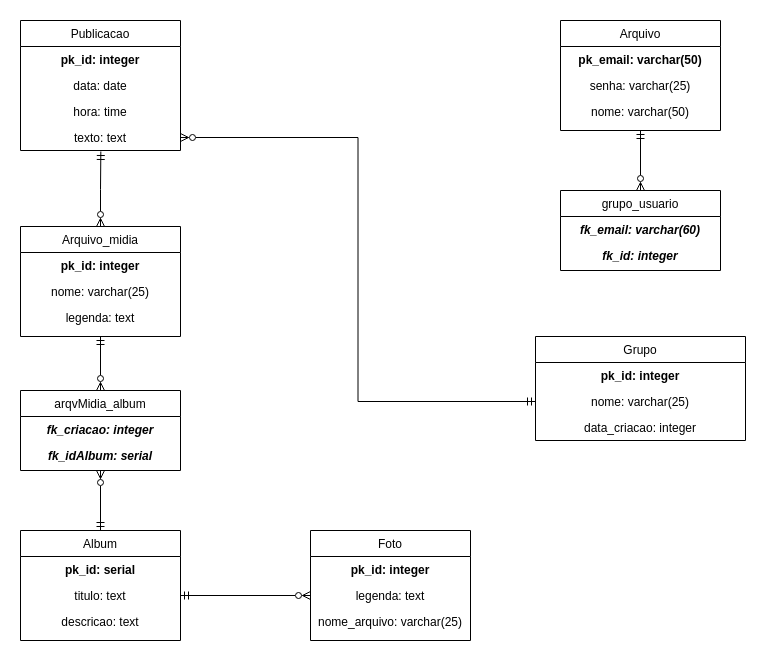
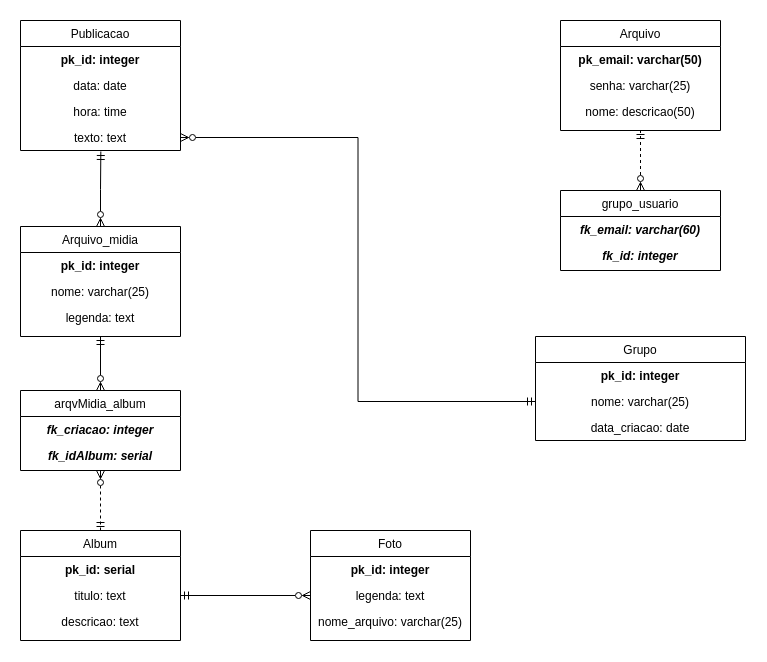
  <mxCell id="0" />
  <mxCell id="1" parent="0" />
- <mxCell id="2" style="edgeStyle=orthogonalEdgeStyle;rounded=0;orthogonalLoop=1;jettySize=auto;html=1;exitX=0.5;exitY=0;exitDx=0;exitDy=0;entryX=0.5;entryY=1;entryDx=0;entryDy=0;startArrow=ERzeroToMany;startFill=0;endArrow=ERmandOne;endFill=0;" parent="1" source="30" target="3" edge="1"><mxGeometry relative="1" as="geometry" /></mxCell>
+ <mxCell id="2" style="edgeStyle=orthogonalEdgeStyle;rounded=0;orthogonalLoop=1;jettySize=auto;html=1;exitX=0.5;exitY=0;exitDx=0;exitDy=0;entryX=0.5;entryY=1;entryDx=0;entryDy=0;startArrow=ERzeroToMany;startFill=0;endArrow=ERmandOne;endFill=0;dashed=1;" parent="1" source="30" target="3" edge="1"><mxGeometry relative="1" as="geometry" /></mxCell>
  <mxCell id="3" value="Arquivo" style="swimlane;fontStyle=0;align=center;verticalAlign=top;childLayout=stackLayout;horizontal=1;startSize=26;horizontalStack=0;resizeParent=1;resizeLast=0;collapsible=1;marginBottom=0;rounded=0;shadow=0;strokeWidth=1;" parent="1" vertex="1"><mxGeometry x="560" y="20" width="160" height="110" as="geometry"><mxRectangle x="230" y="140" width="160" height="26" as="alternateBounds" /></mxGeometry></mxCell>
  <mxCell id="4" value="pk_email: varchar(50)" style="text;align=center;verticalAlign=top;spacingLeft=4;spacingRight=4;overflow=hidden;rotatable=0;points=[[0,0.5],[1,0.5]];portConstraint=eastwest;rounded=0;shadow=0;html=0;fontStyle=1" parent="3" vertex="1"><mxGeometry y="26" width="160" height="26" as="geometry" /></mxCell>
  <mxCell id="5" value="senha: varchar(25)" style="text;align=center;verticalAlign=top;spacingLeft=4;spacingRight=4;overflow=hidden;rotatable=0;points=[[0,0.5],[1,0.5]];portConstraint=eastwest;rounded=0;shadow=0;html=0;" parent="3" vertex="1"><mxGeometry y="52" width="160" height="26" as="geometry" /></mxCell>
- <mxCell id="6" value="nome: varchar(50)" style="text;align=center;verticalAlign=top;spacingLeft=4;spacingRight=4;overflow=hidden;rotatable=0;points=[[0,0.5],[1,0.5]];portConstraint=eastwest;" parent="3" vertex="1"><mxGeometry y="78" width="160" height="26" as="geometry" /></mxCell>
+ <mxCell id="6" value="nome: descricao(50)" style="text;align=center;verticalAlign=top;spacingLeft=4;spacingRight=4;overflow=hidden;rotatable=0;points=[[0,0.5],[1,0.5]];portConstraint=eastwest;" parent="3" vertex="1"><mxGeometry y="78" width="160" height="26" as="geometry" /></mxCell>
  <mxCell id="7" value="Album" style="swimlane;fontStyle=0;align=center;verticalAlign=top;childLayout=stackLayout;horizontal=1;startSize=26;horizontalStack=0;resizeParent=1;resizeLast=0;collapsible=1;marginBottom=0;rounded=0;shadow=0;strokeWidth=1;" parent="1" vertex="1"><mxGeometry x="20" y="530" width="160" height="110" as="geometry"><mxRectangle x="550" y="140" width="160" height="26" as="alternateBounds" /></mxGeometry></mxCell>
  <mxCell id="8" value="pk_id: serial" style="text;align=center;verticalAlign=top;spacingLeft=4;spacingRight=4;overflow=hidden;rotatable=0;points=[[0,0.5],[1,0.5]];portConstraint=eastwest;fontStyle=1" parent="7" vertex="1"><mxGeometry y="26" width="160" height="26" as="geometry" /></mxCell>
  <mxCell id="9" value="titulo: text" style="text;align=center;verticalAlign=top;spacingLeft=4;spacingRight=4;overflow=hidden;rotatable=0;points=[[0,0.5],[1,0.5]];portConstraint=eastwest;" parent="7" vertex="1"><mxGeometry y="52" width="160" height="26" as="geometry" /></mxCell>
  <mxCell id="10" value="descricao: text" style="text;align=center;verticalAlign=top;spacingLeft=4;spacingRight=4;overflow=hidden;rotatable=0;points=[[0,0.5],[1,0.5]];portConstraint=eastwest;rounded=0;shadow=0;html=0;" parent="7" vertex="1"><mxGeometry y="78" width="160" height="26" as="geometry" /></mxCell>
  <mxCell id="11" value="Foto" style="swimlane;fontStyle=0;align=center;verticalAlign=top;childLayout=stackLayout;horizontal=1;startSize=26;horizontalStack=0;resizeParent=1;resizeLast=0;collapsible=1;marginBottom=0;rounded=0;shadow=0;strokeWidth=1;" parent="1" vertex="1"><mxGeometry x="310" y="530" width="160" height="110" as="geometry"><mxRectangle x="550" y="140" width="160" height="26" as="alternateBounds" /></mxGeometry></mxCell>
  <mxCell id="12" value="pk_id: integer" style="text;align=center;verticalAlign=top;spacingLeft=4;spacingRight=4;overflow=hidden;rotatable=0;points=[[0,0.5],[1,0.5]];portConstraint=eastwest;fontStyle=1" parent="11" vertex="1"><mxGeometry y="26" width="160" height="26" as="geometry" /></mxCell>
  <mxCell id="13" value="legenda: text" style="text;align=center;verticalAlign=top;spacingLeft=4;spacingRight=4;overflow=hidden;rotatable=0;points=[[0,0.5],[1,0.5]];portConstraint=eastwest;" parent="11" vertex="1"><mxGeometry y="52" width="160" height="26" as="geometry" /></mxCell>
  <mxCell id="14" value="nome_arquivo: varchar(25)" style="text;align=center;verticalAlign=top;spacingLeft=4;spacingRight=4;overflow=hidden;rotatable=0;points=[[0,0.5],[1,0.5]];portConstraint=eastwest;rounded=0;shadow=0;html=0;" parent="11" vertex="1"><mxGeometry y="78" width="160" height="26" as="geometry" /></mxCell>
  <mxCell id="15" value="Publicacao" style="swimlane;fontStyle=0;align=center;verticalAlign=top;childLayout=stackLayout;horizontal=1;startSize=26;horizontalStack=0;resizeParent=1;resizeLast=0;collapsible=1;marginBottom=0;rounded=0;shadow=0;strokeWidth=1;" parent="1" vertex="1"><mxGeometry x="20" y="20" width="160" height="130" as="geometry"><mxRectangle x="550" y="140" width="160" height="26" as="alternateBounds" /></mxGeometry></mxCell>
  <mxCell id="16" value="pk_id: integer" style="text;align=center;verticalAlign=top;spacingLeft=4;spacingRight=4;overflow=hidden;rotatable=0;points=[[0,0.5],[1,0.5]];portConstraint=eastwest;fontStyle=1" parent="15" vertex="1"><mxGeometry y="26" width="160" height="26" as="geometry" /></mxCell>
  <mxCell id="17" value="data: date" style="text;align=center;verticalAlign=top;spacingLeft=4;spacingRight=4;overflow=hidden;rotatable=0;points=[[0,0.5],[1,0.5]];portConstraint=eastwest;" parent="15" vertex="1"><mxGeometry y="52" width="160" height="26" as="geometry" /></mxCell>
  <mxCell id="18" value="hora: time" style="text;align=center;verticalAlign=top;spacingLeft=4;spacingRight=4;overflow=hidden;rotatable=0;points=[[0,0.5],[1,0.5]];portConstraint=eastwest;rounded=0;shadow=0;html=0;" parent="15" vertex="1"><mxGeometry y="78" width="160" height="26" as="geometry" /></mxCell>
  <mxCell id="19" value="texto: text" style="text;align=center;verticalAlign=top;spacingLeft=4;spacingRight=4;overflow=hidden;rotatable=0;points=[[0,0.5],[1,0.5]];portConstraint=eastwest;rounded=0;shadow=0;html=0;" parent="15" vertex="1"><mxGeometry y="104" width="160" height="26" as="geometry" /></mxCell>
  <mxCell id="20" style="edgeStyle=orthogonalEdgeStyle;rounded=0;orthogonalLoop=1;jettySize=auto;html=1;exitX=0.5;exitY=0;exitDx=0;exitDy=0;startArrow=ERzeroToMany;startFill=0;endArrow=ERmandOne;endFill=0;" parent="1" source="21" edge="1"><mxGeometry relative="1" as="geometry"><mxPoint x="100.333" y="151" as="targetPoint" /><mxPoint x="100" y="217" as="sourcePoint" /></mxGeometry></mxCell>
  <mxCell id="21" value="Arquivo_midia" style="swimlane;fontStyle=0;align=center;verticalAlign=top;childLayout=stackLayout;horizontal=1;startSize=26;horizontalStack=0;resizeParent=1;resizeLast=0;collapsible=1;marginBottom=0;rounded=0;shadow=0;strokeWidth=1;" parent="1" vertex="1"><mxGeometry x="20" y="226" width="160" height="110" as="geometry"><mxRectangle x="550" y="140" width="160" height="26" as="alternateBounds" /></mxGeometry></mxCell>
  <mxCell id="22" value="pk_id: integer" style="text;align=center;verticalAlign=top;spacingLeft=4;spacingRight=4;overflow=hidden;rotatable=0;points=[[0,0.5],[1,0.5]];portConstraint=eastwest;fontStyle=1" parent="21" vertex="1"><mxGeometry y="26" width="160" height="26" as="geometry" /></mxCell>
  <mxCell id="23" value="nome: varchar(25)" style="text;align=center;verticalAlign=top;spacingLeft=4;spacingRight=4;overflow=hidden;rotatable=0;points=[[0,0.5],[1,0.5]];portConstraint=eastwest;" parent="21" vertex="1"><mxGeometry y="52" width="160" height="26" as="geometry" /></mxCell>
  <mxCell id="24" value="legenda: text" style="text;align=center;verticalAlign=top;spacingLeft=4;spacingRight=4;overflow=hidden;rotatable=0;points=[[0,0.5],[1,0.5]];portConstraint=eastwest;rounded=0;shadow=0;html=0;" parent="21" vertex="1"><mxGeometry y="78" width="160" height="26" as="geometry" /></mxCell>
  <mxCell id="25" value="Grupo" style="swimlane;fontStyle=0;align=center;verticalAlign=top;childLayout=stackLayout;horizontal=1;startSize=26;horizontalStack=0;resizeParent=1;resizeLast=0;collapsible=1;marginBottom=0;rounded=0;shadow=0;strokeWidth=1;" parent="1" vertex="1"><mxGeometry x="535" y="336" width="210" height="104" as="geometry"><mxRectangle x="550" y="140" width="160" height="26" as="alternateBounds" /></mxGeometry></mxCell>
  <mxCell id="26" value="pk_id: integer" style="text;align=center;verticalAlign=top;spacingLeft=4;spacingRight=4;overflow=hidden;rotatable=0;points=[[0,0.5],[1,0.5]];portConstraint=eastwest;fontStyle=1" parent="25" vertex="1"><mxGeometry y="26" width="210" height="26" as="geometry" /></mxCell>
  <mxCell id="27" value="nome: varchar(25)" style="text;align=center;verticalAlign=top;spacingLeft=4;spacingRight=4;overflow=hidden;rotatable=0;points=[[0,0.5],[1,0.5]];portConstraint=eastwest;" parent="25" vertex="1"><mxGeometry y="52" width="210" height="26" as="geometry" /></mxCell>
- <mxCell id="28" value="data_criacao: integer" style="text;align=center;verticalAlign=top;spacingLeft=4;spacingRight=4;overflow=hidden;rotatable=0;points=[[0,0.5],[1,0.5]];portConstraint=eastwest;rounded=0;shadow=0;html=0;" parent="25" vertex="1"><mxGeometry y="78" width="210" height="26" as="geometry" /></mxCell>
+ <mxCell id="28" value="data_criacao: date" style="text;align=center;verticalAlign=top;spacingLeft=4;spacingRight=4;overflow=hidden;rotatable=0;points=[[0,0.5],[1,0.5]];portConstraint=eastwest;rounded=0;shadow=0;html=0;" parent="25" vertex="1"><mxGeometry y="78" width="210" height="26" as="geometry" /></mxCell>
  <mxCell id="29" style="edgeStyle=orthogonalEdgeStyle;rounded=0;orthogonalLoop=1;jettySize=auto;html=1;exitX=1;exitY=0.5;exitDx=0;exitDy=0;entryX=0;entryY=0.5;entryDx=0;entryDy=0;startArrow=ERzeroToMany;startFill=0;endArrow=ERmandOne;endFill=0;" parent="1" source="19" target="27" edge="1"><mxGeometry relative="1" as="geometry" /></mxCell>
  <mxCell id="30" value="grupo_usuario" style="swimlane;fontStyle=0;align=center;verticalAlign=top;childLayout=stackLayout;horizontal=1;startSize=26;horizontalStack=0;resizeParent=1;resizeLast=0;collapsible=1;marginBottom=0;rounded=0;shadow=0;strokeWidth=1;" parent="1" vertex="1"><mxGeometry x="560" y="190" width="160" height="80" as="geometry"><mxRectangle x="230" y="140" width="160" height="26" as="alternateBounds" /></mxGeometry></mxCell>
  <mxCell id="31" value="fk_email: varchar(60)" style="text;align=center;verticalAlign=top;spacingLeft=4;spacingRight=4;overflow=hidden;rotatable=0;points=[[0,0.5],[1,0.5]];portConstraint=eastwest;rounded=0;shadow=0;html=0;fontStyle=3" parent="30" vertex="1"><mxGeometry y="26" width="160" height="26" as="geometry" /></mxCell>
  <mxCell id="32" value="fk_id: integer" style="text;align=center;verticalAlign=top;spacingLeft=4;spacingRight=4;overflow=hidden;rotatable=0;points=[[0,0.5],[1,0.5]];portConstraint=eastwest;fontStyle=3" parent="30" vertex="1"><mxGeometry y="52" width="160" height="26" as="geometry" /></mxCell>
- <mxCell id="33" style="edgeStyle=orthogonalEdgeStyle;rounded=0;orthogonalLoop=1;jettySize=auto;html=1;exitX=0.5;exitY=0;exitDx=0;exitDy=0;entryX=0.5;entryY=1;entryDx=0;entryDy=0;endArrow=ERzeroToMany;endFill=0;startArrow=ERmandOne;startFill=0;" parent="1" source="7" target="34" edge="1"><mxGeometry relative="1" as="geometry" /></mxCell>
+ <mxCell id="33" style="edgeStyle=orthogonalEdgeStyle;rounded=0;orthogonalLoop=1;jettySize=auto;html=1;exitX=0.5;exitY=0;exitDx=0;exitDy=0;entryX=0.5;entryY=1;entryDx=0;entryDy=0;endArrow=ERzeroToMany;endFill=0;startArrow=ERmandOne;startFill=0;dashed=1;" parent="1" source="7" target="34" edge="1"><mxGeometry relative="1" as="geometry" /></mxCell>
  <mxCell id="34" value="arqvMidia_album" style="swimlane;fontStyle=0;align=center;verticalAlign=top;childLayout=stackLayout;horizontal=1;startSize=26;horizontalStack=0;resizeParent=1;resizeLast=0;collapsible=1;marginBottom=0;rounded=0;shadow=0;strokeWidth=1;" parent="1" vertex="1"><mxGeometry x="20" y="390" width="160" height="80" as="geometry"><mxRectangle x="230" y="140" width="160" height="26" as="alternateBounds" /></mxGeometry></mxCell>
  <mxCell id="35" value="fk_criacao: integer" style="text;align=center;verticalAlign=top;spacingLeft=4;spacingRight=4;overflow=hidden;rotatable=0;points=[[0,0.5],[1,0.5]];portConstraint=eastwest;rounded=0;shadow=0;html=0;fontStyle=3" parent="34" vertex="1"><mxGeometry y="26" width="160" height="26" as="geometry" /></mxCell>
  <mxCell id="36" value="fk_idAlbum: serial" style="text;align=center;verticalAlign=top;spacingLeft=4;spacingRight=4;overflow=hidden;rotatable=0;points=[[0,0.5],[1,0.5]];portConstraint=eastwest;fontStyle=3" parent="34" vertex="1"><mxGeometry y="52" width="160" height="26" as="geometry" /></mxCell>
  <mxCell id="37" style="edgeStyle=orthogonalEdgeStyle;rounded=0;orthogonalLoop=1;jettySize=auto;html=1;entryX=0.5;entryY=0;entryDx=0;entryDy=0;endArrow=ERzeroToMany;endFill=0;startArrow=ERmandOne;startFill=0;exitX=0.5;exitY=1;exitDx=0;exitDy=0;" parent="1" source="21" target="34" edge="1"><mxGeometry relative="1" as="geometry"><mxPoint x="110" y="480" as="sourcePoint" /><mxPoint x="100" y="390" as="targetPoint" /></mxGeometry></mxCell>
  <mxCell id="38" style="edgeStyle=orthogonalEdgeStyle;rounded=0;orthogonalLoop=1;jettySize=auto;html=1;startArrow=ERzeroToMany;startFill=0;endArrow=ERmandOne;endFill=0;exitX=0;exitY=0.5;exitDx=0;exitDy=0;entryX=1;entryY=0.5;entryDx=0;entryDy=0;" parent="1" source="13" target="9" edge="1"><mxGeometry relative="1" as="geometry"><mxPoint x="330" y="590" as="sourcePoint" /><mxPoint x="210" y="600" as="targetPoint" /></mxGeometry></mxCell>
